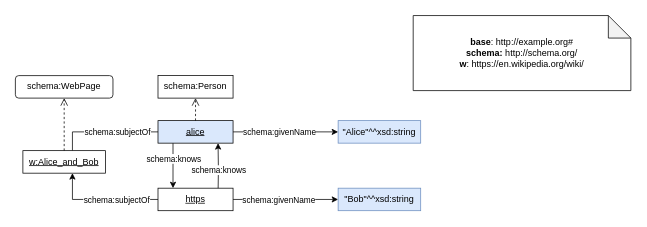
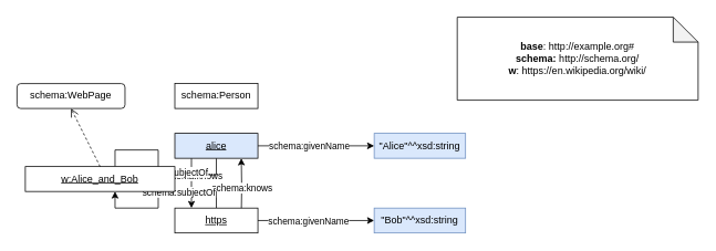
  <mxCell id="0" />
  <mxCell id="1" parent="0" />
  <mxCell id="2" value="&quot;Alice&quot;^^xsd:string" style="rounded=0;whiteSpace=wrap;html=1;snapToPoint=1;fillColor=#dae8fc;strokeColor=#6c8ebf;" vertex="1" parent="1"><mxGeometry x="450" y="160" width="110" height="30" as="geometry" /></mxCell>
  <mxCell id="3" style="edgeStyle=orthogonalEdgeStyle;rounded=0;orthogonalLoop=1;jettySize=auto;html=1;entryX=0.2;entryY=0;entryDx=0;entryDy=0;exitX=0.2;exitY=1;exitDx=0;exitDy=0;" edge="1" parent="1" source="9" target="16"><mxGeometry relative="1" as="geometry"><Array as="points" /></mxGeometry></mxCell>
  <mxCell id="4" value="schema:knows" style="edgeLabel;html=1;align=center;verticalAlign=middle;resizable=0;points=[];" vertex="1" connectable="0" parent="3"><mxGeometry x="-0.147" y="1" relative="1" as="geometry"><mxPoint x="-1" y="-6" as="offset" /></mxGeometry></mxCell>
  <mxCell id="5" style="edgeStyle=orthogonalEdgeStyle;rounded=0;orthogonalLoop=1;jettySize=auto;html=1;entryX=0.6;entryY=0;entryDx=0;entryDy=0;endArrow=none;" edge="1" parent="1" source="9" target="17"><mxGeometry relative="1" as="geometry" /></mxCell>
  <mxCell id="6" value="schema:subjectOf" style="edgeLabel;html=1;align=center;verticalAlign=middle;resizable=0;points=[];" vertex="1" connectable="0" parent="5"><mxGeometry x="-0.014" y="-1" relative="1" as="geometry"><mxPoint x="14" y="1" as="offset" /></mxGeometry></mxCell>
  <mxCell id="7" style="edgeStyle=orthogonalEdgeStyle;rounded=0;orthogonalLoop=1;jettySize=auto;html=1;entryX=0;entryY=0.5;entryDx=0;entryDy=0;" edge="1" parent="1" source="9" target="2"><mxGeometry relative="1" as="geometry" /></mxCell>
  <mxCell id="8" value="schema:givenName" style="edgeLabel;html=1;align=center;verticalAlign=middle;resizable=0;points=[];" vertex="1" connectable="0" parent="7"><mxGeometry x="0.236" y="1" relative="1" as="geometry"><mxPoint x="-26" y="1" as="offset" /></mxGeometry></mxCell>
  <mxCell id="9" value="&lt;u&gt;alice&lt;/u&gt;" style="rounded=0;whiteSpace=wrap;html=1;snapToPoint=1;points=[[0.1,0],[0.2,0],[0.3,0],[0.4,0],[0.5,0],[0.6,0],[0.7,0],[0.8,0],[0.9,0],[0,0.1],[0,0.3],[0,0.5],[0,0.7],[0,0.9],[0.1,1],[0.2,1],[0.3,1],[0.4,1],[0.5,1],[0.6,1],[0.7,1],[0.8,1],[0.9,1],[1,0.1],[1,0.3],[1,0.5],[1,0.7],[1,0.9]];fillColor=#dae8fc;" vertex="1" parent="1"><mxGeometry x="210" y="160" width="100" height="30" as="geometry" /></mxCell>
  <mxCell id="10" style="edgeStyle=orthogonalEdgeStyle;rounded=0;orthogonalLoop=1;jettySize=auto;html=1;entryX=0.8;entryY=1;entryDx=0;entryDy=0;exitX=0.8;exitY=0;exitDx=0;exitDy=0;" edge="1" parent="1" target="9"><mxGeometry relative="1" as="geometry"><mxPoint x="290" y="260" as="sourcePoint" /><mxPoint x="290" y="200" as="targetPoint" /></mxGeometry></mxCell>
  <mxCell id="11" value="schema:knows" style="edgeLabel;html=1;align=center;verticalAlign=middle;resizable=0;points=[];" vertex="1" connectable="0" parent="10"><mxGeometry x="-0.117" relative="1" as="geometry"><mxPoint y="-4" as="offset" /></mxGeometry></mxCell>
  <mxCell id="12" style="edgeStyle=orthogonalEdgeStyle;rounded=0;orthogonalLoop=1;jettySize=auto;html=1;entryX=0.6;entryY=1;entryDx=0;entryDy=0;" edge="1" parent="1" source="16" target="17"><mxGeometry relative="1" as="geometry" /></mxCell>
  <mxCell id="13" value="schema:subjectOf" style="edgeLabel;html=1;align=center;verticalAlign=middle;resizable=0;points=[];" vertex="1" connectable="0" parent="12"><mxGeometry x="-0.418" relative="1" as="geometry"><mxPoint x="-13" as="offset" /></mxGeometry></mxCell>
  <mxCell id="14" style="edgeStyle=orthogonalEdgeStyle;rounded=0;orthogonalLoop=1;jettySize=auto;html=1;entryX=0;entryY=0.5;entryDx=0;entryDy=0;" edge="1" parent="1" source="16" target="23"><mxGeometry relative="1" as="geometry" /></mxCell>
  <mxCell id="15" value="schema:givenName" style="edgeLabel;html=1;align=center;verticalAlign=middle;resizable=0;points=[];" vertex="1" connectable="0" parent="14"><mxGeometry x="-0.175" y="-2" relative="1" as="geometry"><mxPoint x="2" y="-2" as="offset" /></mxGeometry></mxCell>
  <mxCell id="16" value="&lt;u&gt;https&lt;/u&gt;" style="rounded=0;whiteSpace=wrap;html=1;snapToPoint=1;points=[[0.1,0],[0.2,0],[0.3,0],[0.4,0],[0.5,0],[0.6,0],[0.7,0],[0.8,0],[0.9,0],[0,0.1],[0,0.3],[0,0.5],[0,0.7],[0,0.9],[0.1,1],[0.2,1],[0.3,1],[0.4,1],[0.5,1],[0.6,1],[0.7,1],[0.8,1],[0.9,1],[1,0.1],[1,0.3],[1,0.5],[1,0.7],[1,0.9]];" vertex="1" parent="1"><mxGeometry x="210" y="250" width="100" height="30" as="geometry" /></mxCell>
- <mxCell id="17" value="&lt;u&gt;w:Alice_and_Bob&lt;/u&gt;" style="rounded=0;whiteSpace=wrap;html=1;snapToPoint=1;points=[[0.1,0],[0.2,0],[0.3,0],[0.4,0],[0.5,0],[0.6,0],[0.7,0],[0.8,0],[0.9,0],[0,0.1],[0,0.3],[0,0.5],[0,0.7],[0,0.9],[0.1,1],[0.2,1],[0.3,1],[0.4,1],[0.5,1],[0.6,1],[0.7,1],[0.8,1],[0.9,1],[1,0.1],[1,0.3],[1,0.5],[1,0.7],[1,0.9]];" vertex="1" parent="1"><mxGeometry x="30" y="200" width="110" height="30" as="geometry" /></mxCell>
+ <mxCell id="17" value="&lt;u&gt;w:Alice_and_Bob&lt;/u&gt;" style="rounded=0;whiteSpace=wrap;html=1;snapToPoint=1;points=[[0.1,0],[0.2,0],[0.3,0],[0.4,0],[0.5,0],[0.6,0],[0.7,0],[0.8,0],[0.9,0],[0,0.1],[0,0.3],[0,0.5],[0,0.7],[0,0.9],[0.1,1],[0.2,1],[0.3,1],[0.4,1],[0.5,1],[0.6,1],[0.7,1],[0.8,1],[0.9,1],[1,0.1],[1,0.3],[1,0.5],[1,0.7],[1,0.9]];" vertex="1" parent="1"><mxGeometry x="30" y="200" width="180" height="30" as="geometry" /></mxCell>
  <mxCell id="18" value="&lt;div&gt;&lt;b&gt;base&lt;/b&gt;: http://example.org#&lt;/div&gt;&lt;div&gt;&lt;b&gt;schema:&lt;/b&gt; http://schema.org/&lt;/div&gt;&lt;div&gt;&lt;b&gt;w&lt;/b&gt;: https://en.wikipedia.org/wiki/&lt;br&gt;&lt;/div&gt;" style="shape=note;whiteSpace=wrap;html=1;backgroundOutline=1;darkOpacity=0.05;" vertex="1" parent="1"><mxGeometry x="550" y="20" width="290" height="100" as="geometry" /></mxCell>
  <mxCell id="19" value="schema:Person" style="rounded=0;whiteSpace=wrap;html=1;snapToPoint=1;points=[[0.1,0],[0.2,0],[0.3,0],[0.4,0],[0.5,0],[0.6,0],[0.7,0],[0.8,0],[0.9,0],[0,0.1],[0,0.3],[0,0.5],[0,0.7],[0,0.9],[0.1,1],[0.2,1],[0.3,1],[0.4,1],[0.5,1],[0.6,1],[0.7,1],[0.8,1],[0.9,1],[1,0.1],[1,0.3],[1,0.5],[1,0.7],[1,0.9]];" vertex="1" parent="1"><mxGeometry x="210" y="100" width="100" height="30" as="geometry" /></mxCell>
  <mxCell id="20" value="schema:WebPage" style="whiteSpace=wrap;html=1;snapToPoint=1;points=[[0.1,0],[0.2,0],[0.3,0],[0.4,0],[0.5,0],[0.6,0],[0.7,0],[0.8,0],[0.9,0],[0,0.1],[0,0.3],[0,0.5],[0,0.7],[0,0.9],[0.1,1],[0.2,1],[0.3,1],[0.4,1],[0.5,1],[0.6,1],[0.7,1],[0.8,1],[0.9,1],[1,0.1],[1,0.3],[1,0.5],[1,0.7],[1,0.9]];rounded=1;" vertex="1" parent="1"><mxGeometry x="20" y="100" width="130" height="30" as="geometry" /></mxCell>
  <mxCell id="21" value="" style="endArrow=open;html=1;fontColor=#000099;endFill=0;dashed=1;entryX=0.5;entryY=1;entryDx=0;entryDy=0;endSize=8;exitX=0.5;exitY=0;exitDx=0;exitDy=0;rounded=0;" edge="1" parent="1" source="17" target="20"><mxGeometry width="50" height="50" relative="1" as="geometry"><mxPoint x="190" y="50" as="sourcePoint" /><mxPoint x="190" as="targetPoint" y="0" /></mxGeometry></mxCell>
- <mxCell id="22" value="" style="endArrow=open;html=1;fontColor=#000099;endFill=0;dashed=1;entryX=0.5;entryY=1;entryDx=0;entryDy=0;endSize=8;exitX=0.5;exitY=0;exitDx=0;exitDy=0;rounded=0;" edge="1" parent="1" source="9" target="19"><mxGeometry width="50" height="50" relative="1" as="geometry"><mxPoint x="200" y="60" as="sourcePoint" /><mxPoint x="200" y="10" as="targetPoint" /></mxGeometry></mxCell>
  <mxCell id="23" value="&quot;Bob&quot;^^xsd:string" style="rounded=0;whiteSpace=wrap;html=1;snapToPoint=1;fillColor=#dae8fc;strokeColor=#6c8ebf;" vertex="1" parent="1"><mxGeometry x="450" y="250" width="110" height="30" as="geometry" /></mxCell>
